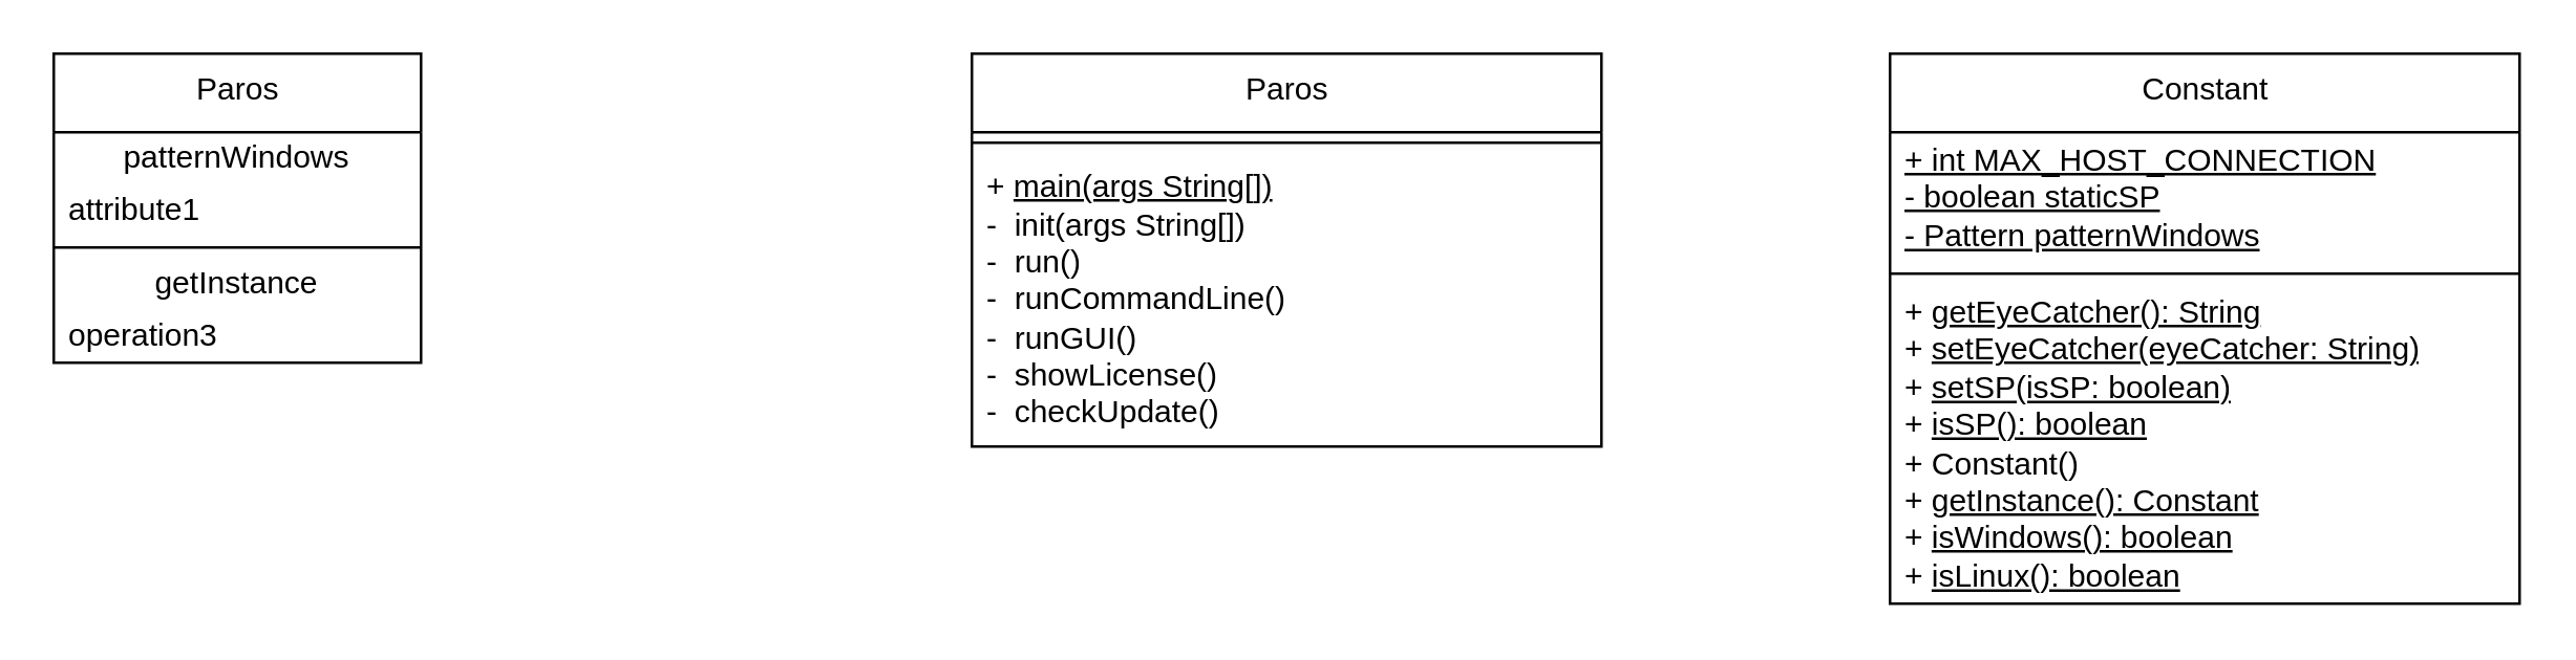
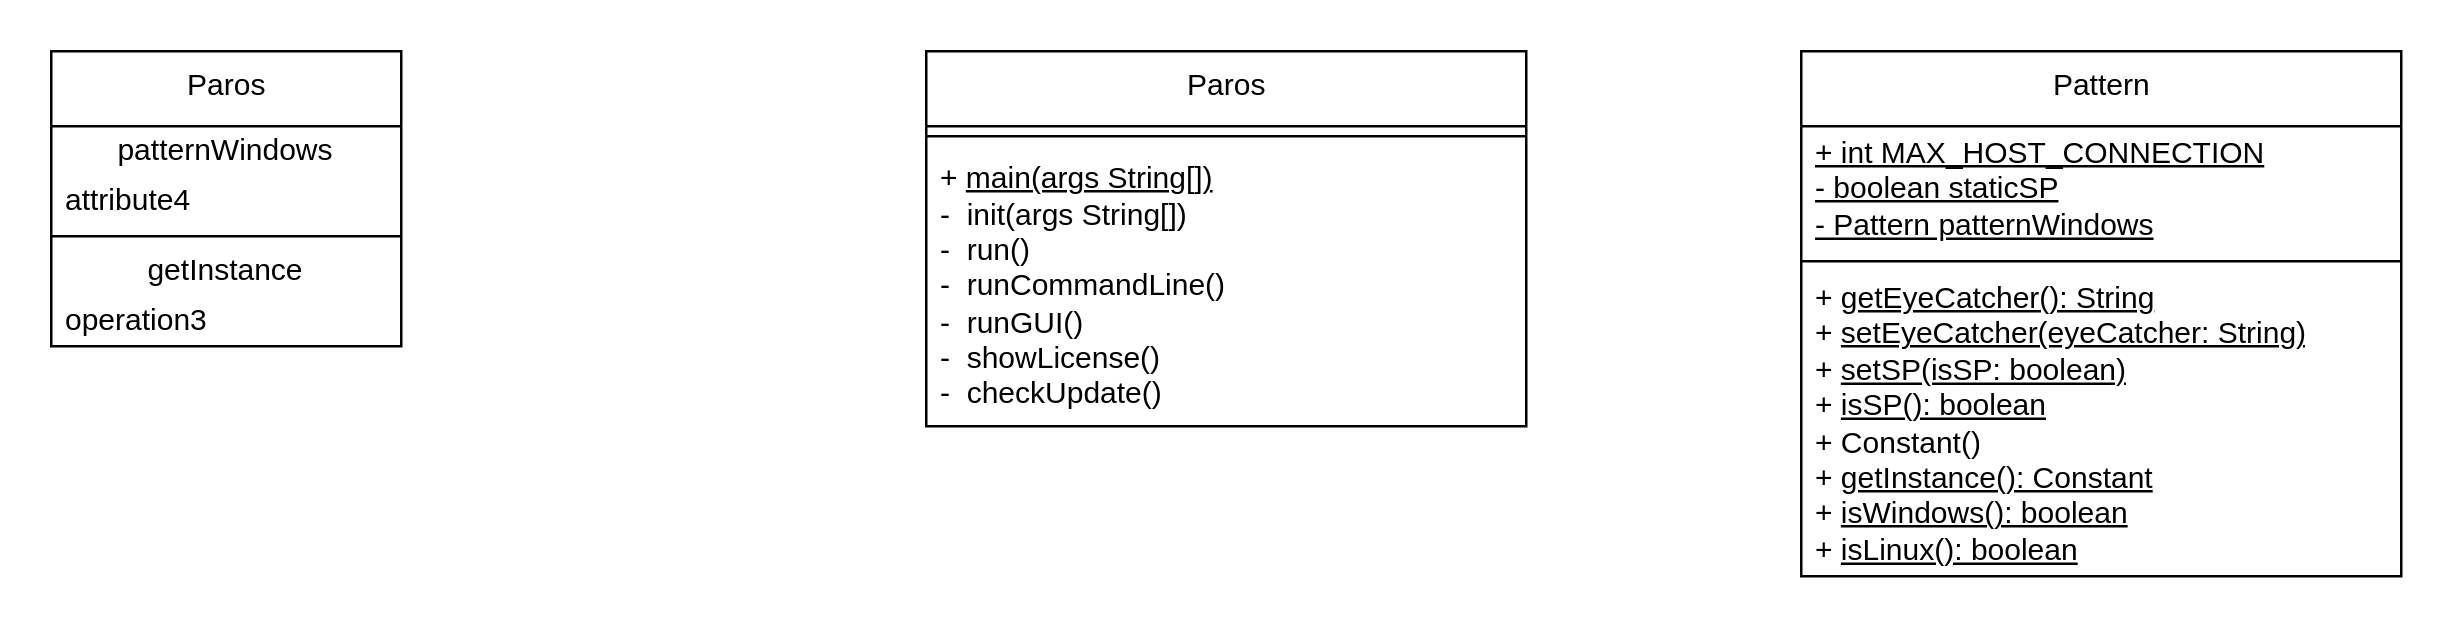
  <mxCell id="0" />
  <mxCell id="1" parent="0" />
  <mxCell id="2" value="Paros" style="swimlane;fontStyle=0;align=center;verticalAlign=top;childLayout=stackLayout;horizontal=1;startSize=30;horizontalStack=0;resizeParent=1;resizeParentMax=0;resizeLast=0;collapsible=0;marginBottom=0;html=1;" vertex="1" parent="1"><mxGeometry x="370" y="20" width="240" height="150" as="geometry" /></mxCell>
  <mxCell id="3" value="" style="line;strokeWidth=1;fillColor=none;align=left;verticalAlign=middle;spacingTop=-1;spacingLeft=3;spacingRight=3;rotatable=0;labelPosition=right;points=[];portConstraint=eastwest;" vertex="1" parent="2"><mxGeometry y="30" width="240" height="8" as="geometry" /></mxCell>
  <mxCell id="4" value="&lt;div&gt;+ &lt;u&gt;main(args String[])&lt;/u&gt;&lt;/div&gt;&lt;div&gt;-&amp;nbsp; init(args String[])&lt;/div&gt;&lt;div&gt;-&amp;nbsp; run()&lt;/div&gt;&lt;div&gt;-&amp;nbsp; runCommandLine()&lt;/div&gt;&lt;div&gt;-&amp;nbsp; runGUI()&lt;/div&gt;&lt;div&gt;-&amp;nbsp; showLicense()&lt;/div&gt;&lt;div&gt;-&amp;nbsp; checkUpdate()&lt;/div&gt;" style="text;html=1;strokeColor=none;fillColor=none;align=left;verticalAlign=middle;spacingLeft=4;spacingRight=4;overflow=hidden;rotatable=0;points=[[0,0.5],[1,0.5]];portConstraint=eastwest;" vertex="1" parent="2"><mxGeometry y="38" width="240" height="112" as="geometry" /></mxCell>
  <mxCell id="5" value="Paros" style="swimlane;fontStyle=0;align=center;verticalAlign=top;childLayout=stackLayout;horizontal=1;startSize=30;horizontalStack=0;resizeParent=1;resizeParentMax=0;resizeLast=0;collapsible=0;marginBottom=0;html=1;" vertex="1" parent="1"><mxGeometry x="20" y="20" width="140" height="118" as="geometry" /></mxCell>
  <mxCell id="6" value="patternWindows" style="text;html=1;strokeColor=none;fillColor=none;align=center;verticalAlign=middle;spacingLeft=4;spacingRight=4;overflow=hidden;rotatable=0;points=[[0,0.5],[1,0.5]];portConstraint=eastwest;" vertex="1" parent="5"><mxGeometry y="30" width="140" height="20" as="geometry" /></mxCell>
- <mxCell id="7" value="attribute1" style="text;html=1;strokeColor=none;fillColor=none;align=left;verticalAlign=middle;spacingLeft=4;spacingRight=4;overflow=hidden;rotatable=0;points=[[0,0.5],[1,0.5]];portConstraint=eastwest;" vertex="1" parent="5"><mxGeometry y="50" width="140" height="20" as="geometry" /></mxCell>
+ <mxCell id="7" value="attribute4" style="text;html=1;strokeColor=none;fillColor=none;align=left;verticalAlign=middle;spacingLeft=4;spacingRight=4;overflow=hidden;rotatable=0;points=[[0,0.5],[1,0.5]];portConstraint=eastwest;" vertex="1" parent="5"><mxGeometry y="50" width="140" height="20" as="geometry" /></mxCell>
  <mxCell id="8" value="" style="line;strokeWidth=1;fillColor=none;align=left;verticalAlign=middle;spacingTop=-1;spacingLeft=3;spacingRight=3;rotatable=0;labelPosition=right;points=[];portConstraint=eastwest;" vertex="1" parent="5"><mxGeometry y="70" width="140" height="8" as="geometry" /></mxCell>
  <mxCell id="9" value="getInstance" style="text;html=1;strokeColor=none;fillColor=none;align=center;verticalAlign=middle;spacingLeft=4;spacingRight=4;overflow=hidden;rotatable=0;points=[[0,0.5],[1,0.5]];portConstraint=eastwest;" vertex="1" parent="5"><mxGeometry y="78" width="140" height="20" as="geometry" /></mxCell>
  <mxCell id="10" value="operation3" style="text;html=1;strokeColor=none;fillColor=none;align=left;verticalAlign=middle;spacingLeft=4;spacingRight=4;overflow=hidden;rotatable=0;points=[[0,0.5],[1,0.5]];portConstraint=eastwest;" vertex="1" parent="5"><mxGeometry y="98" width="140" height="20" as="geometry" /></mxCell>
- <mxCell id="11" value="Constant" style="swimlane;fontStyle=0;align=center;verticalAlign=top;childLayout=stackLayout;horizontal=1;startSize=30;horizontalStack=0;resizeParent=1;resizeParentMax=0;resizeLast=0;collapsible=0;marginBottom=0;html=1;" vertex="1" parent="1"><mxGeometry x="720" y="20" width="240" height="210" as="geometry" /></mxCell>
+ <mxCell id="11" value="Pattern" style="swimlane;fontStyle=0;align=center;verticalAlign=top;childLayout=stackLayout;horizontal=1;startSize=30;horizontalStack=0;resizeParent=1;resizeParentMax=0;resizeLast=0;collapsible=0;marginBottom=0;html=1;" vertex="1" parent="1"><mxGeometry x="720" y="20" width="240" height="210" as="geometry" /></mxCell>
  <mxCell id="12" value="&lt;div&gt;&lt;u&gt;+ int MAX_HOST_CONNECTION&lt;br&gt;&lt;/u&gt;&lt;/div&gt;&lt;div&gt;&lt;u&gt;- boolean staticSP&lt;br&gt;&lt;/u&gt;&lt;/div&gt;&lt;div&gt;&lt;u&gt;- Pattern patternWindows&lt;br&gt;&lt;/u&gt;&lt;/div&gt;" style="text;html=1;strokeColor=none;fillColor=none;align=left;verticalAlign=middle;spacingLeft=4;spacingRight=4;overflow=hidden;rotatable=0;points=[[0,0.5],[1,0.5]];portConstraint=eastwest;" vertex="1" parent="11"><mxGeometry y="30" width="240" height="50" as="geometry" /></mxCell>
  <mxCell id="13" value="" style="line;strokeWidth=1;fillColor=none;align=left;verticalAlign=middle;spacingTop=-1;spacingLeft=3;spacingRight=3;rotatable=0;labelPosition=right;points=[];portConstraint=eastwest;" vertex="1" parent="11"><mxGeometry y="80" width="240" height="8" as="geometry" /></mxCell>
  <mxCell id="14" value="&lt;div&gt;+ &lt;u&gt;getEyeCatcher(): String&lt;br&gt;&lt;/u&gt;&lt;/div&gt;&lt;div&gt;+ &lt;u&gt;setEyeCatcher(eyeCatcher: String)&lt;/u&gt;&lt;/div&gt;&lt;div&gt;+ &lt;u&gt;setSP(isSP: boolean)&lt;/u&gt;&lt;/div&gt;&lt;div&gt;+ &lt;u&gt;isSP(): boolean&lt;/u&gt;&lt;br&gt;&lt;/div&gt;&lt;div&gt;+ Constant()&lt;/div&gt;&lt;div&gt;+ &lt;u&gt;getInstance(): Constant&lt;/u&gt;&lt;/div&gt;&lt;div&gt;+ &lt;u&gt;isWindows(): boolean&lt;/u&gt;&lt;br&gt;&lt;/div&gt;&lt;div&gt;+ &lt;u&gt;isLinux(): boolean&lt;/u&gt;&lt;br&gt;&lt;/div&gt;" style="text;html=1;strokeColor=none;fillColor=none;align=left;verticalAlign=middle;spacingLeft=4;spacingRight=4;overflow=hidden;rotatable=0;points=[[0,0.5],[1,0.5]];portConstraint=eastwest;" vertex="1" parent="11"><mxGeometry y="88" width="240" height="122" as="geometry" /></mxCell>
